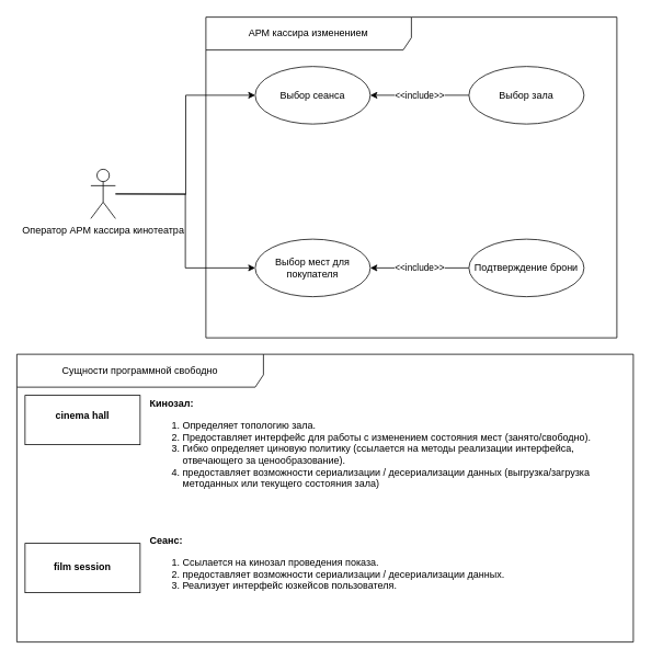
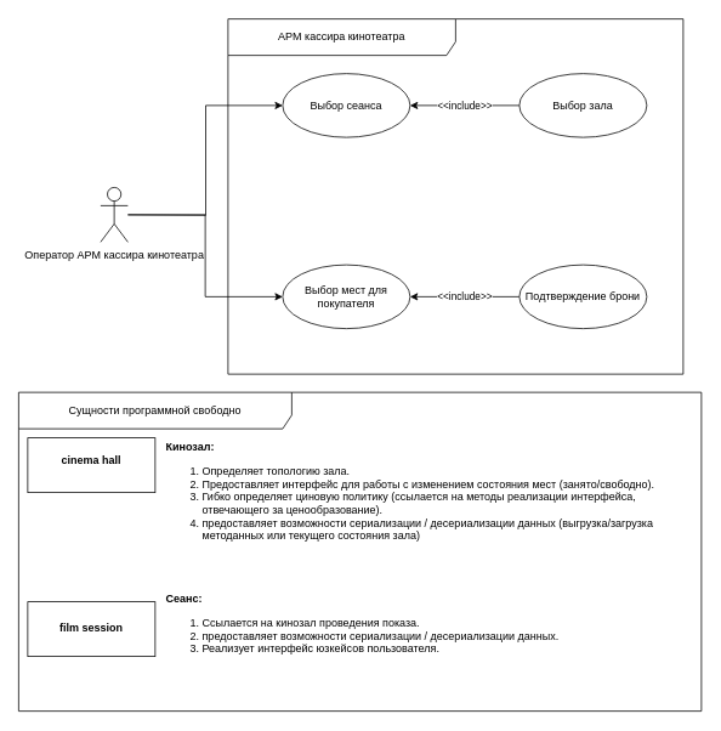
  <mxCell id="0" />
  <mxCell id="1" parent="0" />
  <mxCell id="2" style="edgeStyle=orthogonalEdgeStyle;rounded=0;orthogonalLoop=1;jettySize=auto;html=1;entryX=0;entryY=0.5;entryDx=0;entryDy=0;" parent="1" target="5" edge="1"><mxGeometry relative="1" as="geometry"><mxPoint x="140" y="235" as="sourcePoint" /></mxGeometry></mxCell>
  <mxCell id="3" style="edgeStyle=orthogonalEdgeStyle;rounded=0;orthogonalLoop=1;jettySize=auto;html=1;entryX=0;entryY=0.5;entryDx=0;entryDy=0;" parent="1" source="4" target="8" edge="1"><mxGeometry relative="1" as="geometry" /></mxCell>
  <mxCell id="4" value="Оператор АРМ кассира кинотеатра" style="shape=umlActor;verticalLabelPosition=bottom;verticalAlign=top;html=1;" parent="1" vertex="1"><mxGeometry x="110" y="205" width="30" height="60" as="geometry" /></mxCell>
  <mxCell id="5" value="Выбор сеанса" style="ellipse;whiteSpace=wrap;html=1;" parent="1" vertex="1"><mxGeometry x="310" y="80" width="140" height="70" as="geometry" /></mxCell>
  <mxCell id="6" value="&amp;lt;&amp;lt;include&amp;gt;&amp;gt;" style="edgeStyle=orthogonalEdgeStyle;rounded=0;orthogonalLoop=1;jettySize=auto;html=1;" parent="1" source="7" target="5" edge="1"><mxGeometry relative="1" as="geometry" /></mxCell>
  <mxCell id="7" value="Выбор зала" style="ellipse;whiteSpace=wrap;html=1;" parent="1" vertex="1"><mxGeometry x="570" y="80" width="140" height="70" as="geometry" /></mxCell>
  <mxCell id="8" value="Выбор мест для покупателя" style="ellipse;whiteSpace=wrap;html=1;" parent="1" vertex="1"><mxGeometry x="310" y="290" width="140" height="70" as="geometry" /></mxCell>
  <mxCell id="9" value="&amp;lt;&amp;lt;include&amp;gt;&amp;gt;" style="edgeStyle=orthogonalEdgeStyle;rounded=0;orthogonalLoop=1;jettySize=auto;html=1;entryX=1;entryY=0.5;entryDx=0;entryDy=0;" parent="1" source="10" target="8" edge="1"><mxGeometry relative="1" as="geometry" /></mxCell>
  <mxCell id="10" value="Подтверждение брони" style="ellipse;whiteSpace=wrap;html=1;" parent="1" vertex="1"><mxGeometry x="570" y="290" width="140" height="70" as="geometry" /></mxCell>
- <mxCell id="11" value="АРМ кассира изменением" style="shape=umlFrame;whiteSpace=wrap;html=1;pointerEvents=0;width=250;height=40;" parent="1" vertex="1"><mxGeometry x="250" y="20" width="500" height="390" as="geometry" /></mxCell>
+ <mxCell id="11" value="АРМ кассира кинотеатра" style="shape=umlFrame;whiteSpace=wrap;html=1;pointerEvents=0;width=250;height=40;" parent="1" vertex="1"><mxGeometry x="250" y="20" width="500" height="390" as="geometry" /></mxCell>
  <mxCell id="12" value="&lt;p style=&quot;margin:0px;margin-top:4px;text-align:center;&quot;&gt;&lt;b&gt;&lt;br&gt;cinema hall&lt;/b&gt;&lt;br&gt;&lt;/p&gt;" style="verticalAlign=top;align=left;overflow=fill;fontSize=12;fontFamily=Helvetica;html=1;whiteSpace=wrap;" parent="1" vertex="1"><mxGeometry x="30" y="480" width="140" height="60" as="geometry" /></mxCell>
  <mxCell id="13" value="&lt;p style=&quot;margin:0px;margin-top:4px;text-align:center;&quot;&gt;&lt;b&gt;&lt;br&gt;&lt;/b&gt;&lt;/p&gt;&lt;p style=&quot;margin:0px;margin-top:4px;text-align:center;&quot;&gt;&lt;b&gt;film session&lt;/b&gt;&lt;/p&gt;" style="verticalAlign=top;align=left;overflow=fill;fontSize=12;fontFamily=Helvetica;html=1;whiteSpace=wrap;" parent="1" vertex="1"><mxGeometry x="30" y="660" width="140" height="60" as="geometry" /></mxCell>
  <mxCell id="14" value="Сущности программной свободно" style="shape=umlFrame;whiteSpace=wrap;html=1;pointerEvents=0;width=300;height=40;" parent="1" vertex="1"><mxGeometry x="20" y="430" width="750" height="350" as="geometry" /></mxCell>
  <mxCell id="15" value="&lt;b&gt;Кинозал:&lt;/b&gt;&lt;br&gt;&lt;ol&gt;&lt;li&gt;Определяет топологию зала.&lt;/li&gt;&lt;li&gt;Предоставляет интерфейс для работы с изменением состояния мест (занято/свободно).&lt;br style=&quot;border-color: var(--border-color);&quot;&gt;&lt;/li&gt;&lt;li&gt;Гибко определяет циновую политику (ссылается на методы реализации интерфейса, отвечающего за ценообразование).&lt;br style=&quot;border-color: var(--border-color);&quot;&gt;&lt;/li&gt;&lt;li&gt;предоставляет возможности сериализации / десериализации данных (выгрузка/загрузка методанных или текущего состояния зала)&lt;/li&gt;&lt;/ol&gt;" style="text;html=1;strokeColor=none;fillColor=none;align=left;verticalAlign=middle;whiteSpace=wrap;rounded=0;" parent="1" vertex="1"><mxGeometry x="180" y="480" width="570" height="130" as="geometry" /></mxCell>
  <mxCell id="16" value="&lt;b&gt;Сеанс:&lt;/b&gt;&lt;br&gt;&lt;ol&gt;&lt;li&gt;Ссылается на кинозал проведения показа.&lt;/li&gt;&lt;li&gt;предоставляет возможности сериализации / десериализации данных.&lt;/li&gt;&lt;li&gt;Реализует интерфейс юзкейсов пользователя.&lt;/li&gt;&lt;/ol&gt;" style="text;html=1;strokeColor=none;fillColor=none;align=left;verticalAlign=middle;whiteSpace=wrap;rounded=0;" parent="1" vertex="1"><mxGeometry x="180" y="625" width="570" height="130" as="geometry" /></mxCell>
